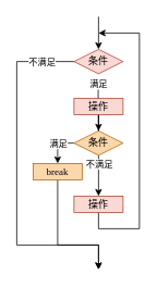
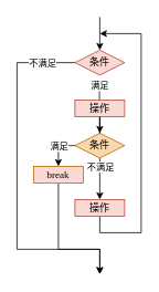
  <mxCell id="0" />
  <mxCell id="1" parent="0" />
  <mxCell id="2" style="edgeStyle=orthogonalEdgeStyle;rounded=0;orthogonalLoop=1;jettySize=auto;html=1;" parent="1" source="6" target="18" edge="1"><mxGeometry relative="1" as="geometry" /></mxCell>
  <mxCell id="3" value="不满足" style="edgeLabel;html=1;align=center;verticalAlign=middle;resizable=0;points=[];" parent="2" vertex="1" connectable="0"><mxGeometry x="-0.703" y="-3" relative="1" as="geometry"><mxPoint x="3" y="3" as="offset" /></mxGeometry></mxCell>
  <mxCell id="4" style="edgeStyle=orthogonalEdgeStyle;rounded=0;orthogonalLoop=1;jettySize=auto;html=1;" parent="1" source="6" target="8" edge="1"><mxGeometry relative="1" as="geometry"><Array as="points"><mxPoint x="70" y="175" /></Array></mxGeometry></mxCell>
  <mxCell id="5" value="满足" style="edgeLabel;html=1;align=center;verticalAlign=middle;resizable=0;points=[];" parent="4" vertex="1" connectable="0"><mxGeometry x="0.071" y="4" relative="1" as="geometry"><mxPoint x="-4" y="-4" as="offset" /></mxGeometry></mxCell>
  <mxCell id="6" value="&lt;font face=&quot;consolas&quot;&gt;条件&lt;/font&gt;" style="rhombus;whiteSpace=wrap;html=1;fillColor=#fad7ac;strokeColor=#b46504;" parent="1" vertex="1"><mxGeometry x="90" y="160" width="60" height="30" as="geometry" /></mxCell>
  <mxCell id="7" style="edgeStyle=orthogonalEdgeStyle;rounded=0;orthogonalLoop=1;jettySize=auto;html=1;" edge="1" parent="1" source="8"><mxGeometry relative="1" as="geometry"><mxPoint x="120" y="330" as="targetPoint" /><Array as="points"><mxPoint x="70" y="300" /><mxPoint x="120" y="300" /></Array></mxGeometry></mxCell>
- <mxCell id="8" value="&lt;font face=&quot;consolas&quot;&gt;break&lt;/font&gt;" style="rounded=0;whiteSpace=wrap;html=1;fillColor=#fad7ac;strokeColor=#b46504;" parent="1" vertex="1"><mxGeometry x="40" y="200" width="60" height="20" as="geometry" /></mxCell>
+ <mxCell id="8" value="&lt;font face=&quot;consolas&quot;&gt;break&lt;/font&gt;" style="rounded=0;whiteSpace=wrap;html=1;fillColor=#fad9d5;strokeColor=#b46504;" parent="1" vertex="1"><mxGeometry x="40" y="200" width="60" height="20" as="geometry" /></mxCell>
  <mxCell id="9" style="edgeStyle=orthogonalEdgeStyle;rounded=0;orthogonalLoop=1;jettySize=auto;html=1;entryX=0.5;entryY=0;entryDx=0;entryDy=0;" parent="1" edge="1"><mxGeometry relative="1" as="geometry"><mxPoint x="119.58" y="100" as="sourcePoint" /><mxPoint x="119.58" y="130" as="targetPoint" /></mxGeometry></mxCell>
  <mxCell id="10" value="满足" style="edgeLabel;html=1;align=center;verticalAlign=middle;resizable=0;points=[];" parent="9" vertex="1" connectable="0"><mxGeometry x="0.619" y="-2" relative="1" as="geometry"><mxPoint x="2" y="-22" as="offset" /></mxGeometry></mxCell>
  <mxCell id="11" style="edgeStyle=orthogonalEdgeStyle;rounded=0;orthogonalLoop=1;jettySize=auto;html=1;" parent="1" source="13" edge="1"><mxGeometry relative="1" as="geometry"><Array as="points"><mxPoint x="20" y="75" /><mxPoint x="20" y="300" /><mxPoint x="120" y="300" /></Array><mxPoint x="120" y="330" as="targetPoint" /></mxGeometry></mxCell>
  <mxCell id="12" value="不满足" style="edgeLabel;html=1;align=center;verticalAlign=middle;resizable=0;points=[];" parent="11" vertex="1" connectable="0"><mxGeometry x="-0.892" y="1" relative="1" as="geometry"><mxPoint x="-17" y="-1" as="offset" /></mxGeometry></mxCell>
  <mxCell id="13" value="条件" style="rhombus;whiteSpace=wrap;html=1;fillColor=#fad9d5;strokeColor=#ae4132;fontFamily=consolas;" parent="1" vertex="1"><mxGeometry x="90" y="60" width="60" height="30" as="geometry" /></mxCell>
  <mxCell id="14" style="edgeStyle=orthogonalEdgeStyle;rounded=0;orthogonalLoop=1;jettySize=auto;html=1;" parent="1" source="15" target="6" edge="1"><mxGeometry relative="1" as="geometry" /></mxCell>
  <mxCell id="15" value="操作" style="rounded=0;whiteSpace=wrap;html=1;fillColor=#fad9d5;strokeColor=#ae4132;fontFamily=consolas;" parent="1" vertex="1"><mxGeometry x="90" y="120" width="60" height="20" as="geometry" /></mxCell>
  <mxCell id="16" style="edgeStyle=orthogonalEdgeStyle;rounded=0;orthogonalLoop=1;jettySize=auto;html=1;" parent="1" source="18" edge="1"><mxGeometry relative="1" as="geometry"><mxPoint x="120" y="40" as="targetPoint" /><mxPoint x="120" y="320" as="sourcePoint" /><Array as="points"><mxPoint x="120" y="280" /><mxPoint x="170" y="280" /><mxPoint x="170" y="40" /></Array></mxGeometry></mxCell>
  <mxCell id="17" style="edgeStyle=orthogonalEdgeStyle;rounded=0;orthogonalLoop=1;jettySize=auto;html=1;" parent="1" target="13" edge="1"><mxGeometry relative="1" as="geometry"><mxPoint x="120" y="20" as="sourcePoint" /><Array as="points"><mxPoint x="120" y="30" /><mxPoint x="120" y="30" /></Array></mxGeometry></mxCell>
  <mxCell id="18" value="操作" style="rounded=0;whiteSpace=wrap;html=1;fillColor=#fad9d5;strokeColor=#ae4132;fontFamily=consolas;" parent="1" vertex="1"><mxGeometry x="90" y="240" width="60" height="20" as="geometry" /></mxCell>
